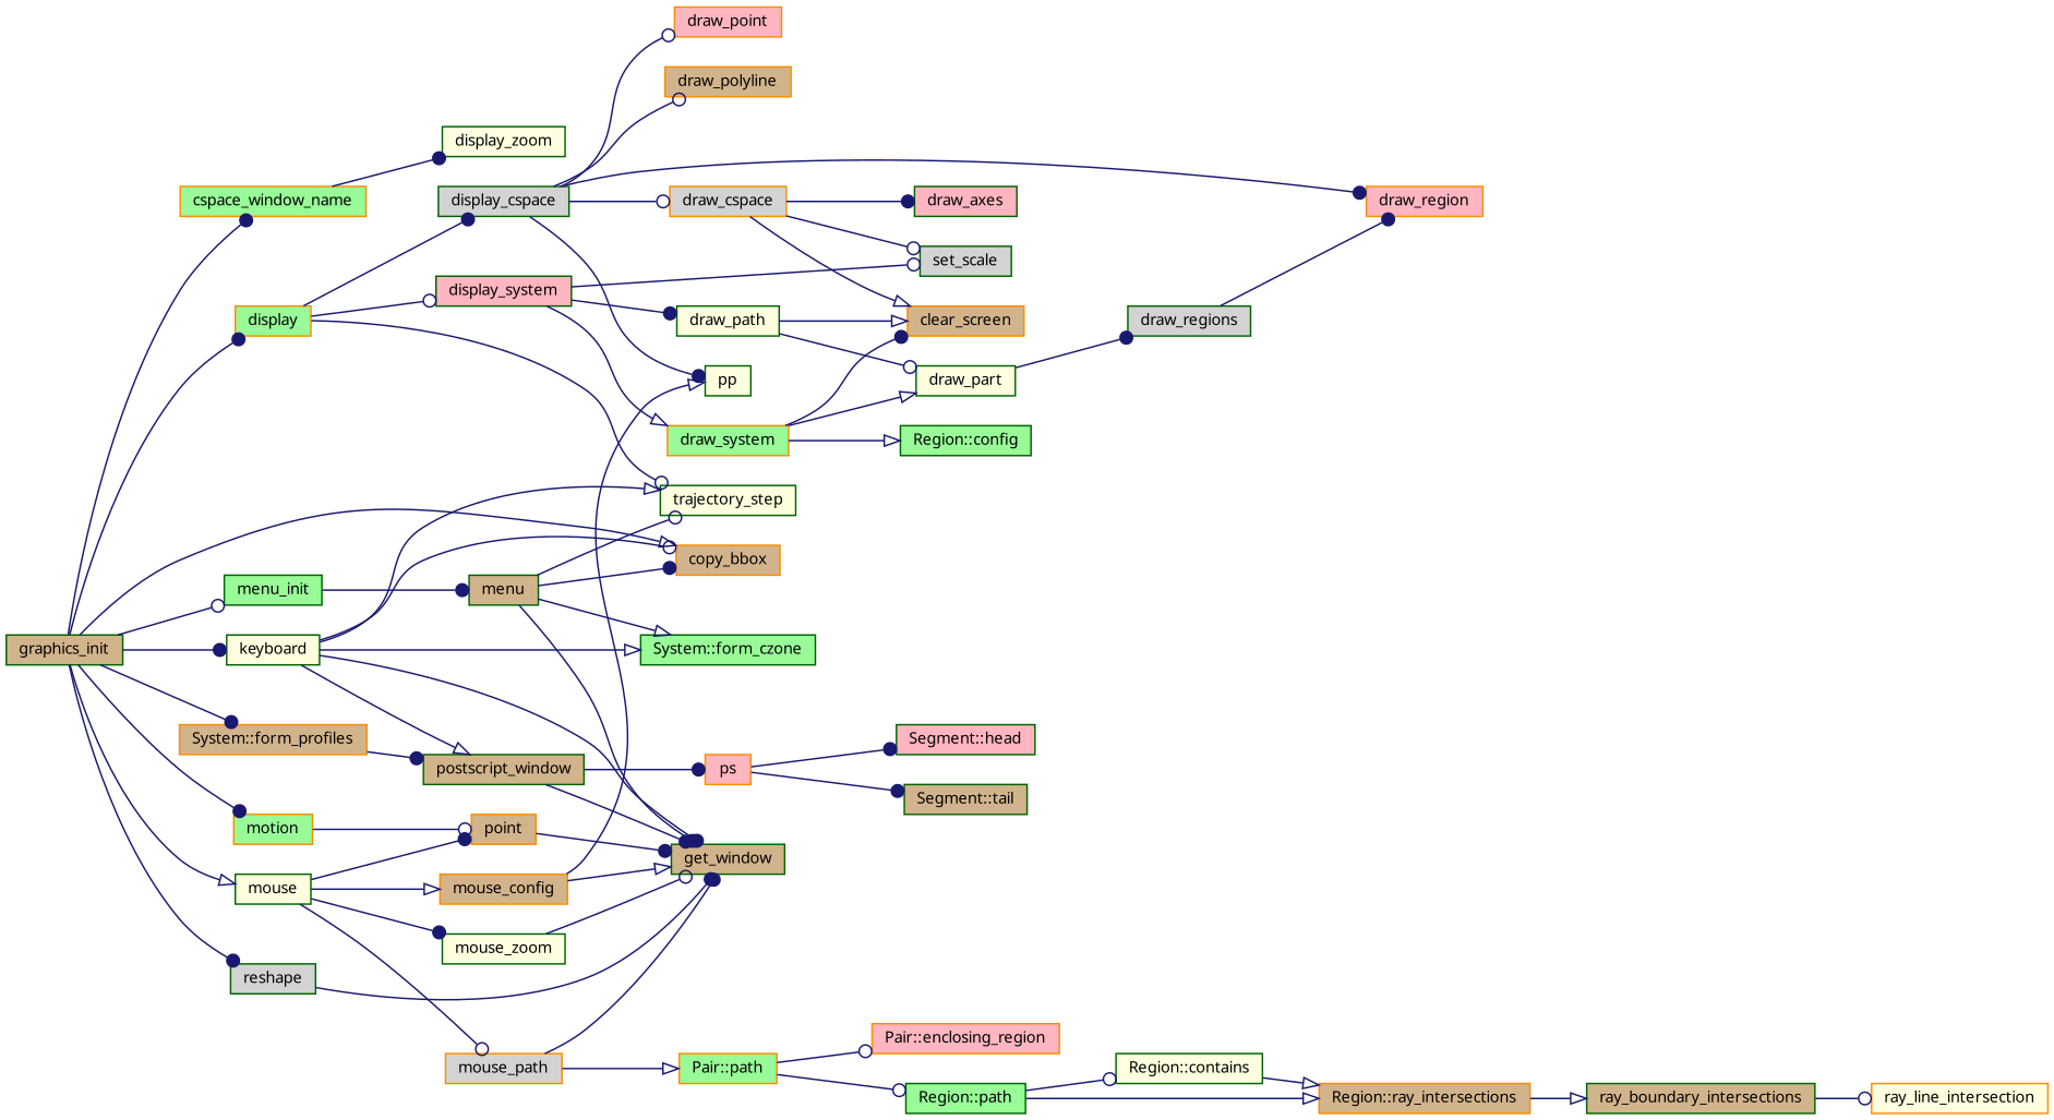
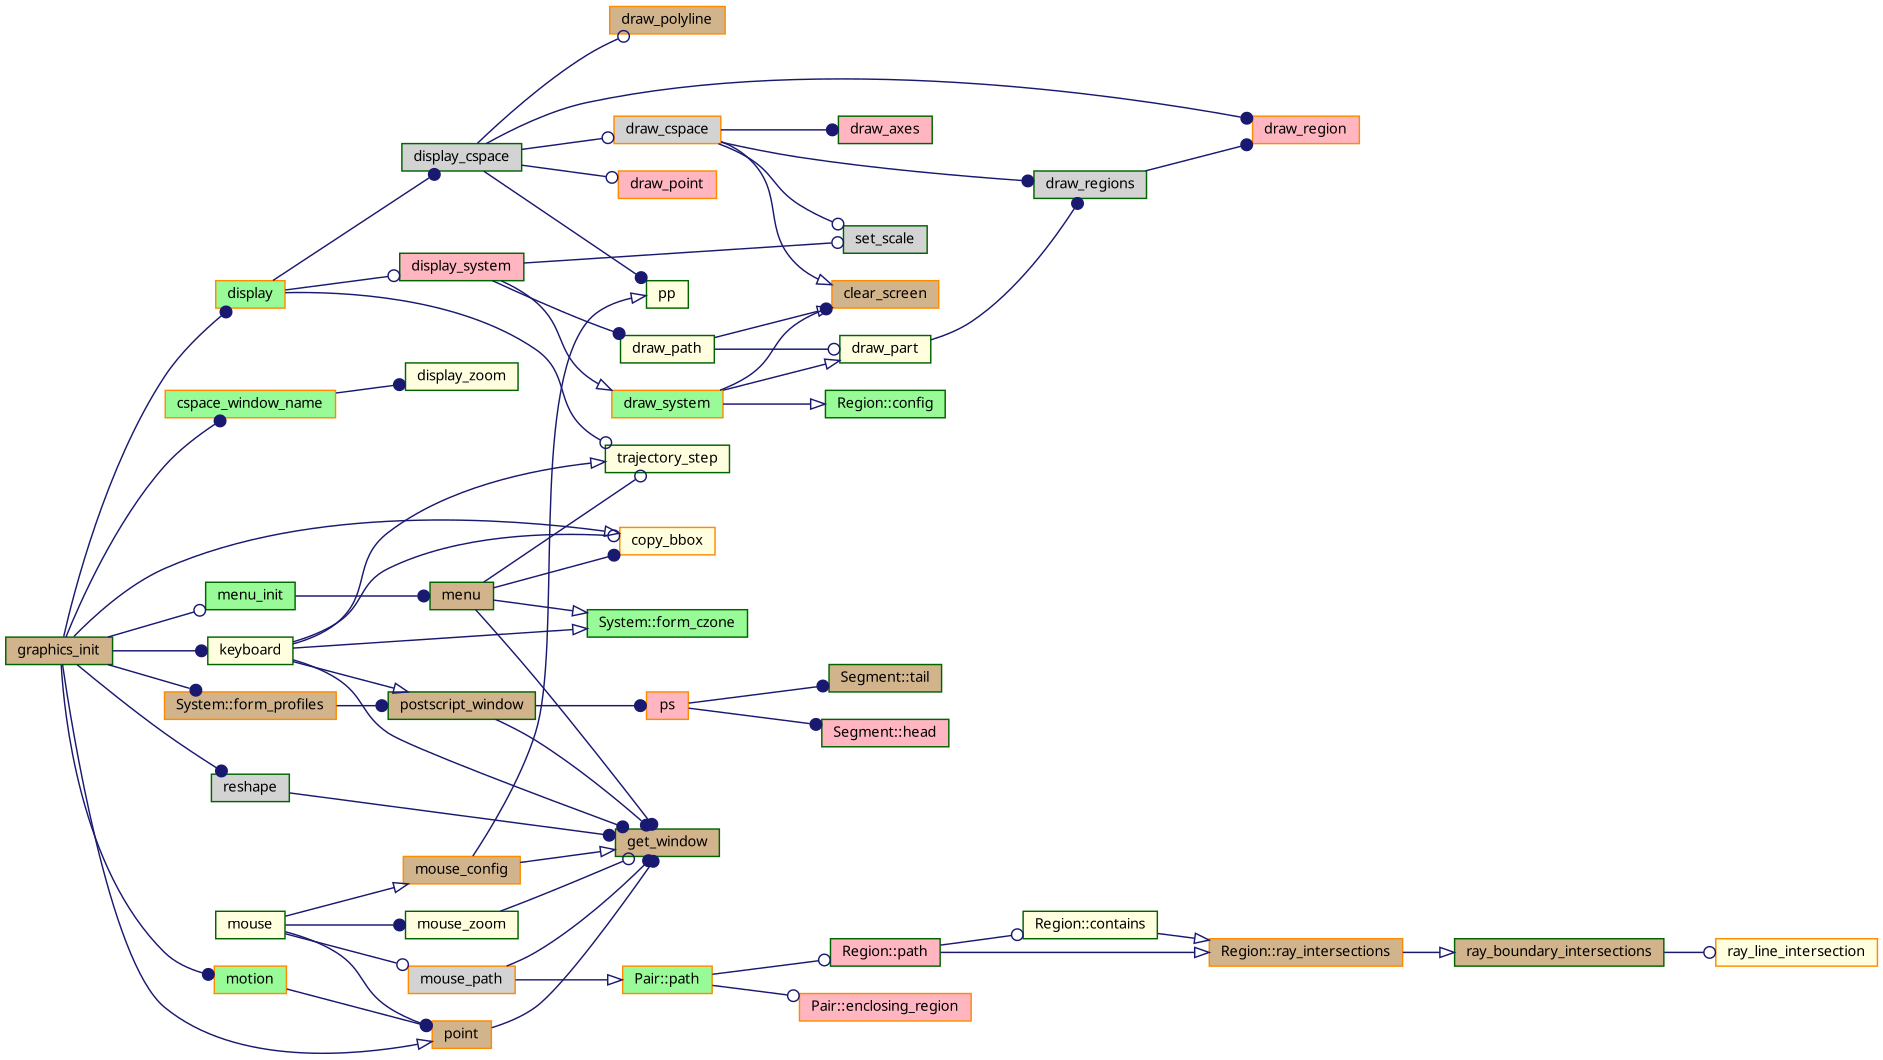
  digraph {
    fontname="Noto Sans"
    rankdir=LR
    node [color=darkgreen fillcolor=tan fontname="Noto Sans" fontsize=10 shape=record style=filled]
    edge [arrowhead=dot color=midnightblue fontname="Noto Sans" fontsize=10 labelfontname=Helvetica labelfontsize=10 style=solid]
    n1 [fontcolor=black height=0.2 label=graphics_init width=0.4]
-   n2 [color=darkorange height=0.2 label=copy_bbox width=0.4]
+   n2 [color=darkorange fillcolor=lightyellow height=0.2 label=copy_bbox width=0.4]
    n3 [color=darkorange fillcolor=palegreen height=0.2 label=cspace_window_name width=0.4]
    n4 [color=darkorange fillcolor=palegreen height=0.2 label=display width=0.4]
    n5 [color=darkorange height=0.2 label="System::form_profiles" width=0.4]
    n6 [fillcolor=lightyellow height=0.2 label=keyboard width=0.4]
    n7 [fillcolor=palegreen height=0.2 label=menu_init width=0.4]
    n8 [color=darkorange fillcolor=palegreen height=0.2 label=motion width=0.4]
    n9 [fillcolor=lightyellow height=0.2 label=mouse width=0.4]
    n10 [fillcolor=lightgrey height=0.2 label=reshape width=0.4]
    n11 [fillcolor=lightyellow height=0.2 label=display_zoom width=0.4]
    n12 [fillcolor=lightgrey height=0.2 label=display_cspace width=0.4]
    n13 [fillcolor=lightpink height=0.2 label=display_system width=0.4]
    n14 [fillcolor=lightyellow height=0.2 label=trajectory_step width=0.4]
    n15 [height=0.2 label=postscript_window width=0.4]
    n16 [fillcolor=palegreen height=0.2 label="System::form_czone" width=0.4]
    n17 [height=0.2 label=get_window width=0.4]
    n18 [height=0.2 label=menu width=0.4]
    n19 [color=darkorange height=0.2 label=point width=0.4]
    n20 [color=darkorange height=0.2 label=mouse_config width=0.4]
    n21 [color=darkorange fillcolor=lightgrey height=0.2 label=mouse_path width=0.4]
    n22 [fillcolor=lightyellow height=0.2 label=mouse_zoom width=0.4]
    n23 [color=darkorange fillcolor=lightgrey height=0.2 label=draw_cspace width=0.4]
    n24 [color=darkorange fillcolor=lightpink height=0.2 label=draw_region width=0.4]
    n25 [color=darkorange fillcolor=lightpink height=0.2 label=draw_point width=0.4]
    n26 [color=darkorange height=0.2 label=draw_polyline width=0.4]
    n27 [fillcolor=lightyellow height=0.2 label=pp width=0.4]
    n28 [fillcolor=lightgrey height=0.2 label=set_scale width=0.4]
    n29 [fillcolor=lightyellow height=0.2 label=draw_path width=0.4]
    n30 [color=darkorange fillcolor=palegreen height=0.2 label=draw_system width=0.4]
    n31 [color=darkorange height=0.2 label=clear_screen width=0.4]
    n32 [fillcolor=lightpink height=0.2 label=draw_axes width=0.4]
    n33 [fillcolor=lightgrey height=0.2 label=draw_regions width=0.4]
    n34 [fillcolor=lightyellow height=0.2 label=draw_part width=0.4]
    n35 [fillcolor=palegreen height=0.2 label="Region::config" width=0.4]
    n36 [color=darkorange fillcolor=lightpink height=0.2 label=ps width=0.4]
    n37 [fillcolor=lightpink height=0.2 label="Segment::head" width=0.4]
    n38 [height=0.2 label="Segment::tail" width=0.4]
    n39 [color=darkorange fillcolor=palegreen height=0.2 label="Pair::path" width=0.4]
    n40 [color=darkorange fillcolor=lightpink height=0.2 label="Pair::enclosing_region" width=0.4]
-   n41 [fillcolor=palegreen height=0.2 label="Region::path" width=0.4]
+   n41 [fillcolor=lightpink height=0.2 label="Region::path" width=0.4]
    n42 [fillcolor=lightyellow height=0.2 label="Region::contains" width=0.4]
    n43 [color=darkorange height=0.2 label="Region::ray_intersections" width=0.4]
    n44 [height=0.2 label=ray_boundary_intersections width=0.4]
    n45 [color=darkorange fillcolor=lightyellow height=0.2 label=ray_line_intersection width=0.4]
    n1 -> n2 [arrowhead=onormal]
    n1 -> n3
    n1 -> n4
    n1 -> n5
    n1 -> n6
    n1 -> n7 [arrowhead=odot]
    n1 -> n8
-   n1 -> n9 [arrowhead=onormal]
+   n1 -> n19 [arrowhead=onormal]
    n1 -> n10
    n3 -> n11
    n4 -> n12
    n4 -> n13 [arrowhead=odot]
    n4 -> n14 [arrowhead=odot]
    n5 -> n15
    n6 -> n2 [arrowhead=odot]
    n6 -> n14 [arrowhead=onormal]
    n6 -> n15 [arrowhead=onormal]
    n6 -> n16 [arrowhead=onormal]
    n6 -> n17
    n7 -> n18
    n8 -> n19 [arrowhead=odot]
    n9 -> n19
    n9 -> n20 [arrowhead=onormal]
    n9 -> n21 [arrowhead=odot]
    n9 -> n22
    n10 -> n17
    n12 -> n23 [arrowhead=odot]
    n12 -> n24
    n12 -> n25 [arrowhead=odot]
    n12 -> n26 [arrowhead=odot]
    n12 -> n27
    n13 -> n28 [arrowhead=odot]
    n13 -> n29
    n13 -> n30 [arrowhead=onormal]
    n15 -> n17
    n15 -> n36
    n18 -> n2
    n18 -> n14 [arrowhead=odot]
    n18 -> n16 [arrowhead=onormal]
    n18 -> n17
    n19 -> n17
    n20 -> n17 [arrowhead=onormal]
    n20 -> n27 [arrowhead=onormal]
    n21 -> n17
    n21 -> n39 [arrowhead=onormal]
    n22 -> n17 [arrowhead=odot]
    n23 -> n28 [arrowhead=odot]
    n23 -> n31 [arrowhead=onormal]
    n23 -> n32
+   n23 -> n33
    n29 -> n31 [arrowhead=onormal]
    n29 -> n34 [arrowhead=odot]
    n30 -> n31
    n30 -> n34 [arrowhead=onormal]
    n30 -> n35 [arrowhead=onormal]
    n33 -> n24
    n34 -> n33
    n36 -> n37
    n36 -> n38
    n39 -> n40 [arrowhead=odot]
    n39 -> n41 [arrowhead=odot]
    n41 -> n42 [arrowhead=odot]
    n41 -> n43 [arrowhead=onormal]
    n42 -> n43 [arrowhead=onormal]
    n43 -> n44 [arrowhead=onormal]
    n44 -> n45 [arrowhead=odot]
  }
